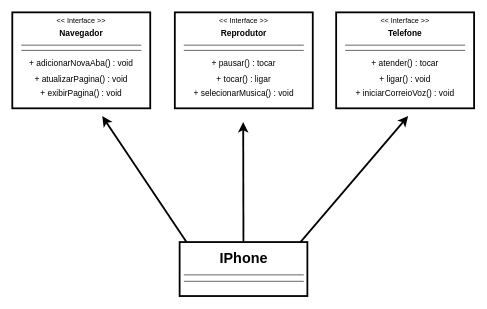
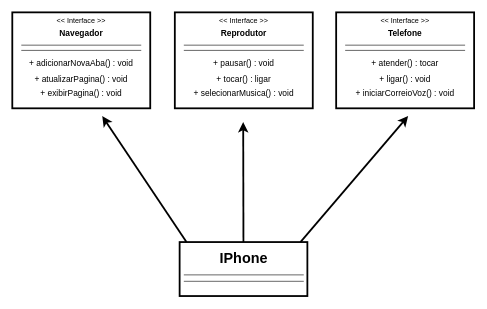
  <mxCell id="0" />
  <mxCell id="1" parent="0" />
  <mxCell id="2" value="" style="group" vertex="1" connectable="0" parent="1"><mxGeometry x="20" y="20" width="230" height="160" as="geometry" /></mxCell>
  <mxCell id="3" value="" style="rounded=0;whiteSpace=wrap;html=1;strokeWidth=3;" vertex="1" parent="2"><mxGeometry width="230" height="160" as="geometry" /></mxCell>
  <mxCell id="4" value="&amp;lt;&amp;lt; Interface &amp;gt;&amp;gt;" style="text;strokeColor=none;align=center;fillColor=none;html=1;verticalAlign=middle;whiteSpace=wrap;rounded=0;" vertex="1" parent="2"><mxGeometry x="50" width="130" height="30" as="geometry" /></mxCell>
  <mxCell id="5" value="Navegador" style="text;strokeColor=none;align=center;fillColor=none;html=1;verticalAlign=middle;whiteSpace=wrap;rounded=0;fontStyle=1;fontSize=14;" vertex="1" parent="2"><mxGeometry x="70" y="20" width="90" height="30" as="geometry" /></mxCell>
  <mxCell id="6" value="" style="endArrow=none;html=1;fontSize=14;" edge="1" parent="2"><mxGeometry width="50" height="50" relative="1" as="geometry"><mxPoint x="15" y="54.71" as="sourcePoint" /><mxPoint x="215" y="54.71" as="targetPoint" /></mxGeometry></mxCell>
  <mxCell id="7" value="+ adicionarNovaAba() : void" style="text;strokeColor=none;align=center;fillColor=none;html=1;verticalAlign=middle;whiteSpace=wrap;rounded=0;fontSize=14;" vertex="1" parent="2"><mxGeometry x="15" y="70" width="200" height="30" as="geometry" /></mxCell>
  <mxCell id="8" value="" style="endArrow=none;html=1;fontSize=14;" edge="1" parent="2"><mxGeometry width="50" height="50" relative="1" as="geometry"><mxPoint x="15" y="63.43" as="sourcePoint" /><mxPoint x="215" y="63.43" as="targetPoint" /></mxGeometry></mxCell>
  <mxCell id="9" value="+ atualizarPagina() : void" style="text;strokeColor=none;align=center;fillColor=none;html=1;verticalAlign=middle;whiteSpace=wrap;rounded=0;fontSize=14;" vertex="1" parent="2"><mxGeometry x="15" y="96" width="200" height="30" as="geometry" /></mxCell>
  <mxCell id="10" value="+ exibirPagina() : void" style="text;strokeColor=none;align=center;fillColor=none;html=1;verticalAlign=middle;whiteSpace=wrap;rounded=0;fontSize=14;" vertex="1" parent="2"><mxGeometry x="15" y="120" width="200" height="30" as="geometry" /></mxCell>
  <mxCell id="11" value="" style="group" vertex="1" connectable="0" parent="1"><mxGeometry x="291" y="20" width="230" height="160" as="geometry" /></mxCell>
  <mxCell id="12" value="" style="rounded=0;whiteSpace=wrap;html=1;strokeWidth=3;" vertex="1" parent="11"><mxGeometry width="230" height="160" as="geometry" /></mxCell>
  <mxCell id="13" value="&amp;lt;&amp;lt; Interface &amp;gt;&amp;gt;" style="text;strokeColor=none;align=center;fillColor=none;html=1;verticalAlign=middle;whiteSpace=wrap;rounded=0;" vertex="1" parent="11"><mxGeometry x="50" width="130" height="30" as="geometry" /></mxCell>
  <mxCell id="14" value="Reprodutor" style="text;strokeColor=none;align=center;fillColor=none;html=1;verticalAlign=middle;whiteSpace=wrap;rounded=0;fontStyle=1;fontSize=14;" vertex="1" parent="11"><mxGeometry x="70" y="20" width="90" height="30" as="geometry" /></mxCell>
  <mxCell id="15" value="" style="endArrow=none;html=1;fontSize=14;" edge="1" parent="11"><mxGeometry width="50" height="50" relative="1" as="geometry"><mxPoint x="15" y="54.71" as="sourcePoint" /><mxPoint x="215" y="54.71" as="targetPoint" /></mxGeometry></mxCell>
- <mxCell id="16" value="+ pausar() : tocar" style="text;strokeColor=none;align=center;fillColor=none;html=1;verticalAlign=middle;whiteSpace=wrap;rounded=0;fontSize=14;" vertex="1" parent="11"><mxGeometry x="15" y="70" width="200" height="30" as="geometry" /></mxCell>
+ <mxCell id="16" value="+ pausar() : void" style="text;strokeColor=none;align=center;fillColor=none;html=1;verticalAlign=middle;whiteSpace=wrap;rounded=0;fontSize=14;" vertex="1" parent="11"><mxGeometry x="15" y="70" width="200" height="30" as="geometry" /></mxCell>
  <mxCell id="17" value="" style="endArrow=none;html=1;fontSize=14;" edge="1" parent="11"><mxGeometry width="50" height="50" relative="1" as="geometry"><mxPoint x="15" y="63.43" as="sourcePoint" /><mxPoint x="215" y="63.43" as="targetPoint" /></mxGeometry></mxCell>
  <mxCell id="18" value="+ tocar() : ligar" style="text;strokeColor=none;align=center;fillColor=none;html=1;verticalAlign=middle;whiteSpace=wrap;rounded=0;fontSize=14;" vertex="1" parent="11"><mxGeometry x="15" y="96" width="200" height="30" as="geometry" /></mxCell>
  <mxCell id="19" value="+ selecionarMusica() : void" style="text;strokeColor=none;align=center;fillColor=none;html=1;verticalAlign=middle;whiteSpace=wrap;rounded=0;fontSize=14;" vertex="1" parent="11"><mxGeometry x="15" y="120" width="200" height="30" as="geometry" /></mxCell>
  <mxCell id="20" value="" style="group" vertex="1" connectable="0" parent="1"><mxGeometry x="560" y="20" width="230" height="160" as="geometry" /></mxCell>
  <mxCell id="21" value="" style="rounded=0;whiteSpace=wrap;html=1;strokeWidth=3;" vertex="1" parent="20"><mxGeometry width="230" height="160" as="geometry" /></mxCell>
  <mxCell id="22" value="&amp;lt;&amp;lt; Interface &amp;gt;&amp;gt;" style="text;strokeColor=none;align=center;fillColor=none;html=1;verticalAlign=middle;whiteSpace=wrap;rounded=0;" vertex="1" parent="20"><mxGeometry x="50" width="130" height="30" as="geometry" /></mxCell>
  <mxCell id="23" value="Telefone" style="text;strokeColor=none;align=center;fillColor=none;html=1;verticalAlign=middle;whiteSpace=wrap;rounded=0;fontStyle=1;fontSize=14;" vertex="1" parent="20"><mxGeometry x="70" y="20" width="90" height="30" as="geometry" /></mxCell>
  <mxCell id="24" value="" style="endArrow=none;html=1;fontSize=14;" edge="1" parent="20"><mxGeometry width="50" height="50" relative="1" as="geometry"><mxPoint x="15" y="54.71" as="sourcePoint" /><mxPoint x="215" y="54.71" as="targetPoint" /></mxGeometry></mxCell>
  <mxCell id="25" value="+ atender() : tocar" style="text;strokeColor=none;align=center;fillColor=none;html=1;verticalAlign=middle;whiteSpace=wrap;rounded=0;fontSize=14;" vertex="1" parent="20"><mxGeometry x="15" y="70" width="200" height="30" as="geometry" /></mxCell>
  <mxCell id="26" value="" style="endArrow=none;html=1;fontSize=14;" edge="1" parent="20"><mxGeometry width="50" height="50" relative="1" as="geometry"><mxPoint x="15" y="63.43" as="sourcePoint" /><mxPoint x="215" y="63.43" as="targetPoint" /></mxGeometry></mxCell>
  <mxCell id="27" value="+ ligar() : void" style="text;strokeColor=none;align=center;fillColor=none;html=1;verticalAlign=middle;whiteSpace=wrap;rounded=0;fontSize=14;" vertex="1" parent="20"><mxGeometry x="15" y="96" width="200" height="30" as="geometry" /></mxCell>
  <mxCell id="28" value="+ iniciarCorreioVoz() : void" style="text;strokeColor=none;align=center;fillColor=none;html=1;verticalAlign=middle;whiteSpace=wrap;rounded=0;fontSize=14;" vertex="1" parent="20"><mxGeometry x="15" y="120" width="200" height="30" as="geometry" /></mxCell>
  <mxCell id="29" value="" style="rounded=0;whiteSpace=wrap;html=1;strokeWidth=3;fontSize=14;" vertex="1" parent="1"><mxGeometry x="299" y="403" width="213" height="90" as="geometry" /></mxCell>
  <mxCell id="30" value="IPhone" style="text;strokeColor=none;align=center;fillColor=none;html=1;verticalAlign=middle;whiteSpace=wrap;rounded=0;fontStyle=1;fontSize=24;" vertex="1" parent="1"><mxGeometry x="360.5" y="415" width="90" height="30" as="geometry" /></mxCell>
  <mxCell id="31" value="" style="endArrow=none;html=1;fontSize=14;" edge="1" parent="1"><mxGeometry width="50" height="50" relative="1" as="geometry"><mxPoint x="306" y="457.71" as="sourcePoint" /><mxPoint x="506" y="457.71" as="targetPoint" /></mxGeometry></mxCell>
  <mxCell id="32" value="" style="endArrow=none;html=1;fontSize=14;" edge="1" parent="1"><mxGeometry width="50" height="50" relative="1" as="geometry"><mxPoint x="306" y="468.43" as="sourcePoint" /><mxPoint x="506" y="468.43" as="targetPoint" /></mxGeometry></mxCell>
  <mxCell id="33" value="" style="endArrow=classic;html=1;fontSize=24;endSize=8;strokeWidth=3;" edge="1" parent="1"><mxGeometry width="50" height="50" relative="1" as="geometry"><mxPoint x="405.41" y="403" as="sourcePoint" /><mxPoint x="405" y="203" as="targetPoint" /></mxGeometry></mxCell>
  <mxCell id="34" value="" style="endArrow=classic;html=1;fontSize=24;endSize=8;strokeWidth=3;" edge="1" parent="1"><mxGeometry width="50" height="50" relative="1" as="geometry"><mxPoint x="310.41" y="403" as="sourcePoint" /><mxPoint x="170" y="193" as="targetPoint" /></mxGeometry></mxCell>
  <mxCell id="35" value="" style="endArrow=classic;html=1;fontSize=24;endSize=8;strokeWidth=3;" edge="1" parent="1"><mxGeometry width="50" height="50" relative="1" as="geometry"><mxPoint x="500.41" y="403" as="sourcePoint" /><mxPoint x="680" y="193" as="targetPoint" /></mxGeometry></mxCell>
